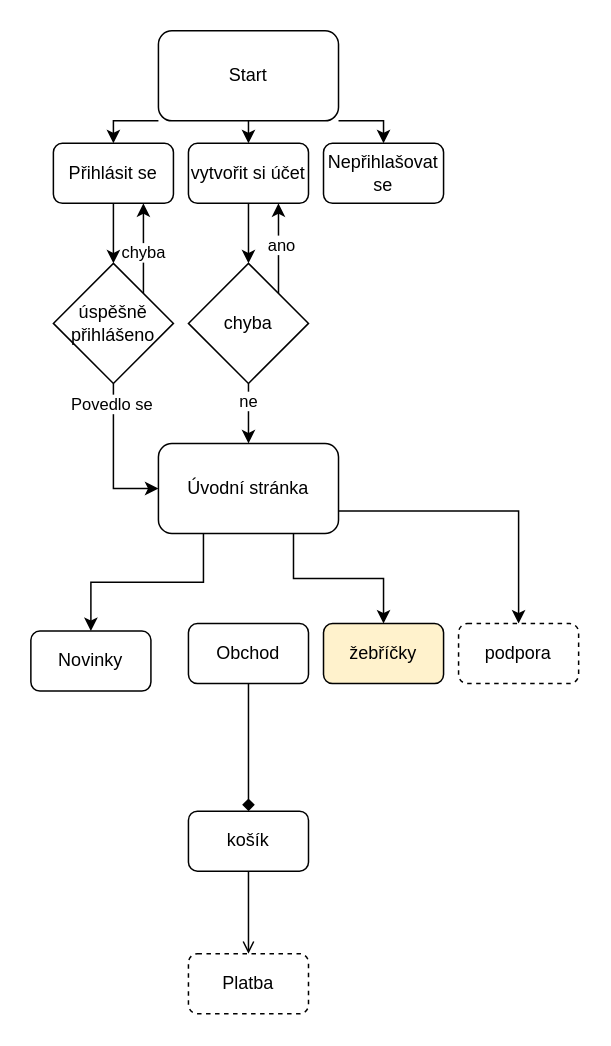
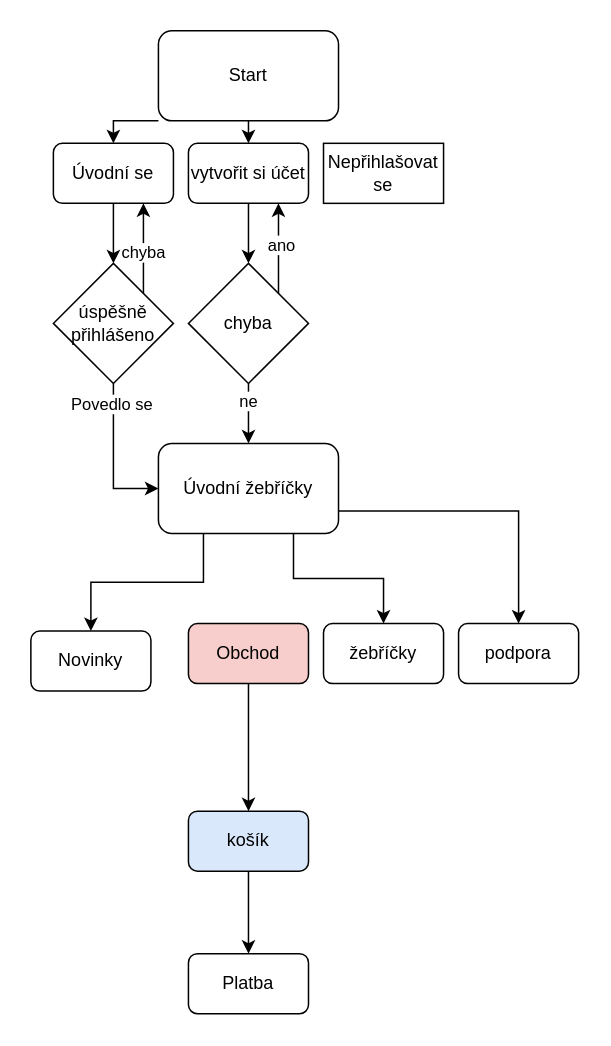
  <mxCell id="0" />
  <mxCell id="1" parent="0" />
  <mxCell id="2" style="edgeStyle=orthogonalEdgeStyle;rounded=0;orthogonalLoop=1;jettySize=auto;html=1;exitX=0.5;exitY=1;exitDx=0;exitDy=0;entryX=0.5;entryY=0;entryDx=0;entryDy=0;" edge="1" parent="1" source="5" target="9"><mxGeometry relative="1" as="geometry" /></mxCell>
  <mxCell id="3" style="edgeStyle=orthogonalEdgeStyle;rounded=0;orthogonalLoop=1;jettySize=auto;html=1;exitX=0;exitY=1;exitDx=0;exitDy=0;entryX=0.5;entryY=0;entryDx=0;entryDy=0;" edge="1" parent="1" source="5" target="7"><mxGeometry relative="1" as="geometry" /></mxCell>
- <mxCell id="4" style="edgeStyle=orthogonalEdgeStyle;rounded=0;orthogonalLoop=1;jettySize=auto;html=1;exitX=1;exitY=1;exitDx=0;exitDy=0;entryX=0.5;entryY=0;entryDx=0;entryDy=0;" edge="1" parent="1" source="5" target="10"><mxGeometry relative="1" as="geometry" /></mxCell>
  <mxCell id="5" value="Start" style="rounded=1;whiteSpace=wrap;html=1;" vertex="1" parent="1"><mxGeometry x="105" y="20" width="120" height="60" as="geometry" /></mxCell>
  <mxCell id="6" style="edgeStyle=orthogonalEdgeStyle;rounded=0;orthogonalLoop=1;jettySize=auto;html=1;exitX=0.5;exitY=1;exitDx=0;exitDy=0;entryX=0.5;entryY=0;entryDx=0;entryDy=0;" edge="1" parent="1" source="7" target="15"><mxGeometry relative="1" as="geometry" /></mxCell>
- <mxCell id="7" value="Přihlásit se" style="rounded=1;whiteSpace=wrap;html=1;" vertex="1" parent="1"><mxGeometry y="95" width="80" height="40" as="geometry" x="35" /></mxCell>
+ <mxCell id="7" value="Úvodní se" style="rounded=1;whiteSpace=wrap;html=1;" vertex="1" parent="1"><mxGeometry y="95" width="80" height="40" as="geometry" x="35" /></mxCell>
  <mxCell id="8" style="edgeStyle=orthogonalEdgeStyle;rounded=0;orthogonalLoop=1;jettySize=auto;html=1;exitX=0.5;exitY=1;exitDx=0;exitDy=0;entryX=0.5;entryY=0;entryDx=0;entryDy=0;" edge="1" parent="1" source="9" target="20"><mxGeometry relative="1" as="geometry" /></mxCell>
  <mxCell id="9" value="vytvořit si účet&lt;span style=&quot;color: rgba(0, 0, 0, 0); font-family: monospace; font-size: 0px; text-align: start; text-wrap-mode: nowrap;&quot;&gt;%3CmxGraphModel%3E%3Croot%3E%3CmxCell%20id%3D%220%22%2F%3E%3CmxCell%20id%3D%221%22%20parent%3D%220%22%2F%3E%3CmxCell%20id%3D%222%22%20value%3D%22P%C5%99ihl%C3%A1sit%20se%22%20style%3D%22rounded%3D1%3BwhiteSpace%3Dwrap%3Bhtml%3D1%3B%22%20vertex%3D%221%22%20parent%3D%221%22%3E%3CmxGeometry%20y%3D%22120%22%20width%3D%2280%22%20height%3D%2240%22%20as%3D%22geometry%22%2F%3E%3C%2FmxCell%3E%3C%2Froot%3E%3C%2FmxGraphModel%3E&lt;/span&gt;" style="rounded=1;whiteSpace=wrap;html=1;" vertex="1" parent="1"><mxGeometry x="125" y="95" width="80" height="40" as="geometry" /></mxCell>
- <mxCell id="10" value="Nepřihlašovat se" style="rounded=1;whiteSpace=wrap;html=1;" vertex="1" parent="1"><mxGeometry x="215" y="95" width="80" height="40" as="geometry" /></mxCell>
+ <mxCell id="10" value="Nepřihlašovat se" style="whiteSpace=wrap;html=1;rounded=0;" vertex="1" parent="1"><mxGeometry x="215" y="95" width="80" height="40" as="geometry" /></mxCell>
  <mxCell id="11" style="edgeStyle=orthogonalEdgeStyle;rounded=0;orthogonalLoop=1;jettySize=auto;html=1;exitX=1;exitY=0;exitDx=0;exitDy=0;entryX=0.75;entryY=1;entryDx=0;entryDy=0;" edge="1" parent="1"><mxGeometry relative="1" as="geometry"><mxPoint x="95" y="195" as="sourcePoint" /><mxPoint x="95" y="135" as="targetPoint" /></mxGeometry></mxCell>
  <mxCell id="12" value="chyba" style="edgeLabel;html=1;align=center;verticalAlign=middle;resizable=0;points=[];" vertex="1" connectable="0" parent="11"><mxGeometry x="-0.067" y="1" relative="1" as="geometry"><mxPoint as="offset" /></mxGeometry></mxCell>
  <mxCell id="13" style="edgeStyle=orthogonalEdgeStyle;rounded=0;orthogonalLoop=1;jettySize=auto;html=1;exitX=0.5;exitY=1;exitDx=0;exitDy=0;entryX=0;entryY=0.5;entryDx=0;entryDy=0;" edge="1" parent="1" source="15" target="24"><mxGeometry relative="1" as="geometry" /></mxCell>
  <mxCell id="14" value="Povedlo se" style="edgeLabel;html=1;align=center;verticalAlign=middle;resizable=0;points=[];" vertex="1" connectable="0" parent="13"><mxGeometry x="-0.74" y="-2" relative="1" as="geometry"><mxPoint as="offset" /></mxGeometry></mxCell>
  <mxCell id="15" value="úspěšně přihlášeno&lt;span style=&quot;color: rgba(0, 0, 0, 0); font-family: monospace; font-size: 0px; text-align: start; text-wrap-mode: nowrap;&quot;&gt;%3CmxGraphModel%3E%3Croot%3E%3CmxCell%20id%3D%220%22%2F%3E%3CmxCell%20id%3D%221%22%20parent%3D%220%22%2F%3E%3CmxCell%20id%3D%222%22%20value%3D%22P%C5%99ihl%C3%A1sit%20se%22%20style%3D%22rounded%3D1%3BwhiteSpace%3Dwrap%3Bhtml%3D1%3B%22%20vertex%3D%221%22%20parent%3D%221%22%3E%3CmxGeometry%20y%3D%22120%22%20width%3D%2280%22%20height%3D%2240%22%20as%3D%22geometry%22%2F%3E%3C%2FmxCell%3E%3C%2Froot%3E%3C%2FmxGraphModel%3E&lt;/span&gt;" style="rhombus;whiteSpace=wrap;html=1;" vertex="1" parent="1"><mxGeometry y="175" width="80" height="80" as="geometry" x="35" /></mxCell>
  <mxCell id="16" style="edgeStyle=orthogonalEdgeStyle;rounded=0;orthogonalLoop=1;jettySize=auto;html=1;exitX=0.5;exitY=1;exitDx=0;exitDy=0;entryX=0.5;entryY=0;entryDx=0;entryDy=0;" edge="1" parent="1" source="20" target="24"><mxGeometry relative="1" as="geometry" /></mxCell>
  <mxCell id="17" value="ne" style="edgeLabel;html=1;align=center;verticalAlign=middle;resizable=0;points=[];" vertex="1" connectable="0" parent="16"><mxGeometry x="-0.45" y="-1" relative="1" as="geometry"><mxPoint as="offset" /></mxGeometry></mxCell>
  <mxCell id="18" style="edgeStyle=orthogonalEdgeStyle;rounded=0;orthogonalLoop=1;jettySize=auto;html=1;exitX=1;exitY=0;exitDx=0;exitDy=0;entryX=0.75;entryY=1;entryDx=0;entryDy=0;" edge="1" parent="1" source="20" target="9"><mxGeometry relative="1" as="geometry" /></mxCell>
  <mxCell id="19" value="ano" style="edgeLabel;html=1;align=center;verticalAlign=middle;resizable=0;points=[];" vertex="1" connectable="0" parent="18"><mxGeometry x="0.1" y="-1" relative="1" as="geometry"><mxPoint as="offset" /></mxGeometry></mxCell>
  <mxCell id="20" value="chyba" style="rhombus;whiteSpace=wrap;html=1;" vertex="1" parent="1"><mxGeometry x="125" y="175" width="80" height="80" as="geometry" /></mxCell>
  <mxCell id="21" style="edgeStyle=orthogonalEdgeStyle;rounded=0;orthogonalLoop=1;jettySize=auto;html=1;exitX=0.25;exitY=1;exitDx=0;exitDy=0;entryX=0.5;entryY=0;entryDx=0;entryDy=0;" edge="1" parent="1" source="24" target="25"><mxGeometry relative="1" as="geometry" /></mxCell>
  <mxCell id="22" style="edgeStyle=orthogonalEdgeStyle;rounded=0;orthogonalLoop=1;jettySize=auto;html=1;exitX=0.75;exitY=1;exitDx=0;exitDy=0;entryX=0.5;entryY=0;entryDx=0;entryDy=0;" edge="1" parent="1" source="24" target="28"><mxGeometry relative="1" as="geometry" /></mxCell>
  <mxCell id="23" style="edgeStyle=orthogonalEdgeStyle;rounded=0;orthogonalLoop=1;jettySize=auto;html=1;exitX=1;exitY=0.75;exitDx=0;exitDy=0;entryX=0.5;entryY=0;entryDx=0;entryDy=0;" edge="1" parent="1" source="24" target="29"><mxGeometry relative="1" as="geometry" /></mxCell>
- <mxCell id="24" value="Úvodní stránka" style="rounded=1;whiteSpace=wrap;html=1;" vertex="1" parent="1"><mxGeometry x="105" y="295" width="120" height="60" as="geometry" /></mxCell>
+ <mxCell id="24" value="Úvodní žebříčky" style="rounded=1;whiteSpace=wrap;html=1;" vertex="1" parent="1"><mxGeometry x="105" y="295" width="120" height="60" as="geometry" /></mxCell>
  <mxCell id="25" value="Novinky" style="rounded=1;whiteSpace=wrap;html=1;" vertex="1" parent="1"><mxGeometry x="20" y="420" width="80" height="40" as="geometry" /></mxCell>
- <mxCell id="26" style="edgeStyle=orthogonalEdgeStyle;rounded=0;orthogonalLoop=1;jettySize=auto;html=1;exitX=0.5;exitY=1;exitDx=0;exitDy=0;entryX=0.5;entryY=0;entryDx=0;entryDy=0;endArrow=diamond;" edge="1" parent="1" source="27" target="31"><mxGeometry relative="1" as="geometry" /></mxCell>
- <mxCell id="27" value="Obchod" style="rounded=1;whiteSpace=wrap;html=1;" vertex="1" parent="1"><mxGeometry x="125" y="415" width="80" height="40" as="geometry" /></mxCell>
- <mxCell id="28" value="žebříčky" style="rounded=1;whiteSpace=wrap;html=1;fillColor=#fff2cc;" vertex="1" parent="1"><mxGeometry x="215" y="415" width="80" height="40" as="geometry" /></mxCell>
- <mxCell id="29" value="podpora" style="rounded=1;whiteSpace=wrap;html=1;dashed=1;" vertex="1" parent="1"><mxGeometry x="305" y="415" width="80" height="40" as="geometry" /></mxCell>
- <mxCell id="30" style="edgeStyle=orthogonalEdgeStyle;rounded=0;orthogonalLoop=1;jettySize=auto;html=1;exitX=0.5;exitY=1;exitDx=0;exitDy=0;entryX=0.5;entryY=0;entryDx=0;entryDy=0;endArrow=open;" edge="1" parent="1" source="31" target="32"><mxGeometry relative="1" as="geometry" /></mxCell>
- <mxCell id="31" value="košík" style="rounded=1;whiteSpace=wrap;html=1;" vertex="1" parent="1"><mxGeometry x="125" y="540" width="80" height="40" as="geometry" /></mxCell>
- <mxCell id="32" value="Platba" style="rounded=1;whiteSpace=wrap;html=1;dashed=1;" vertex="1" parent="1"><mxGeometry x="125" y="635" width="80" height="40" as="geometry" /></mxCell>
+ <mxCell id="26" style="edgeStyle=orthogonalEdgeStyle;rounded=0;orthogonalLoop=1;jettySize=auto;html=1;exitX=0.5;exitY=1;exitDx=0;exitDy=0;entryX=0.5;entryY=0;entryDx=0;entryDy=0;" edge="1" parent="1" source="27" target="31"><mxGeometry relative="1" as="geometry" /></mxCell>
+ <mxCell id="27" value="Obchod" style="rounded=1;whiteSpace=wrap;html=1;fillColor=#f8cecc;" vertex="1" parent="1"><mxGeometry x="125" y="415" width="80" height="40" as="geometry" /></mxCell>
+ <mxCell id="28" value="žebříčky" style="rounded=1;whiteSpace=wrap;html=1;" vertex="1" parent="1"><mxGeometry x="215" y="415" width="80" height="40" as="geometry" /></mxCell>
+ <mxCell id="29" value="podpora" style="rounded=1;whiteSpace=wrap;html=1;" vertex="1" parent="1"><mxGeometry x="305" y="415" width="80" height="40" as="geometry" /></mxCell>
+ <mxCell id="30" style="edgeStyle=orthogonalEdgeStyle;rounded=0;orthogonalLoop=1;jettySize=auto;html=1;exitX=0.5;exitY=1;exitDx=0;exitDy=0;entryX=0.5;entryY=0;entryDx=0;entryDy=0;" edge="1" parent="1" source="31" target="32"><mxGeometry relative="1" as="geometry" /></mxCell>
+ <mxCell id="31" value="košík" style="rounded=1;whiteSpace=wrap;html=1;fillColor=#dae8fc;" vertex="1" parent="1"><mxGeometry x="125" y="540" width="80" height="40" as="geometry" /></mxCell>
+ <mxCell id="32" value="Platba" style="rounded=1;whiteSpace=wrap;html=1;" vertex="1" parent="1"><mxGeometry x="125" y="635" width="80" height="40" as="geometry" /></mxCell>
